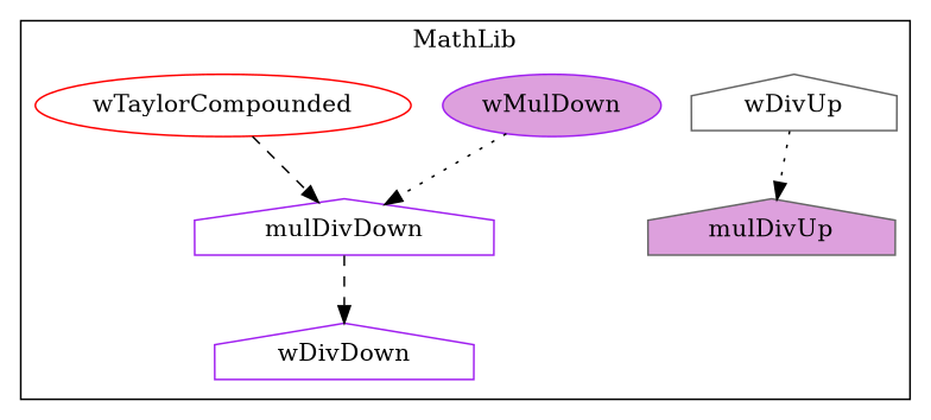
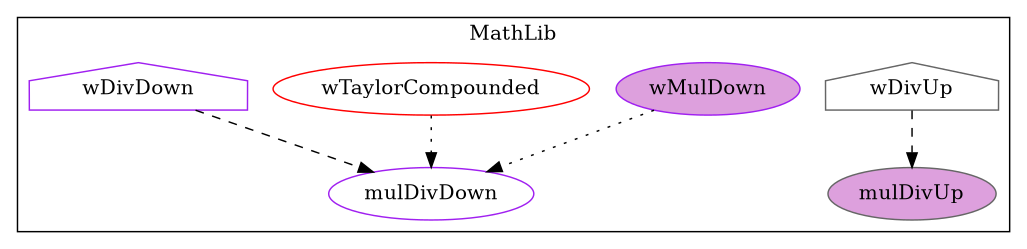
  strict digraph {
    node [color=purple fillcolor=white shape=ellipse style=filled]
    edge [style=dotted]
    n1 [fillcolor=plum label=wMulDown]
-   n2 [label=mulDivDown shape=house]
+   n2 [label=mulDivDown]
    n3 [color=gray40 label=wDivUp shape=house]
-   n4 [color=gray40 fillcolor=plum label=mulDivUp shape=house]
+   n4 [color=gray40 fillcolor=plum label=mulDivUp]
    n5 [color=red label=wTaylorCompounded]
    n6 [label=wDivDown shape=house]
    subgraph cluster_1 {
      label=MathLib
      n1
      n2
      n3
      n4
      n5
      n6
    }
    subgraph cluster_2 {
      label="[Solidity]"
    }
    n1 -> n2
-   n3 -> n4
-   n5 -> n2 [style=dashed]
-   n2 -> n6 [style=dashed]
+   n3 -> n4 [style=dashed]
+   n5 -> n2
+   n6 -> n2 [style=dashed]
  }
